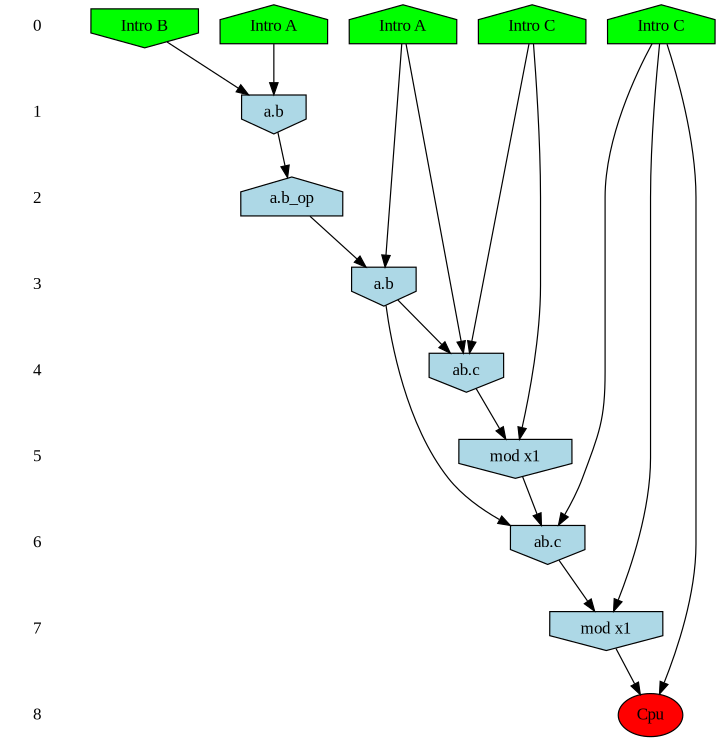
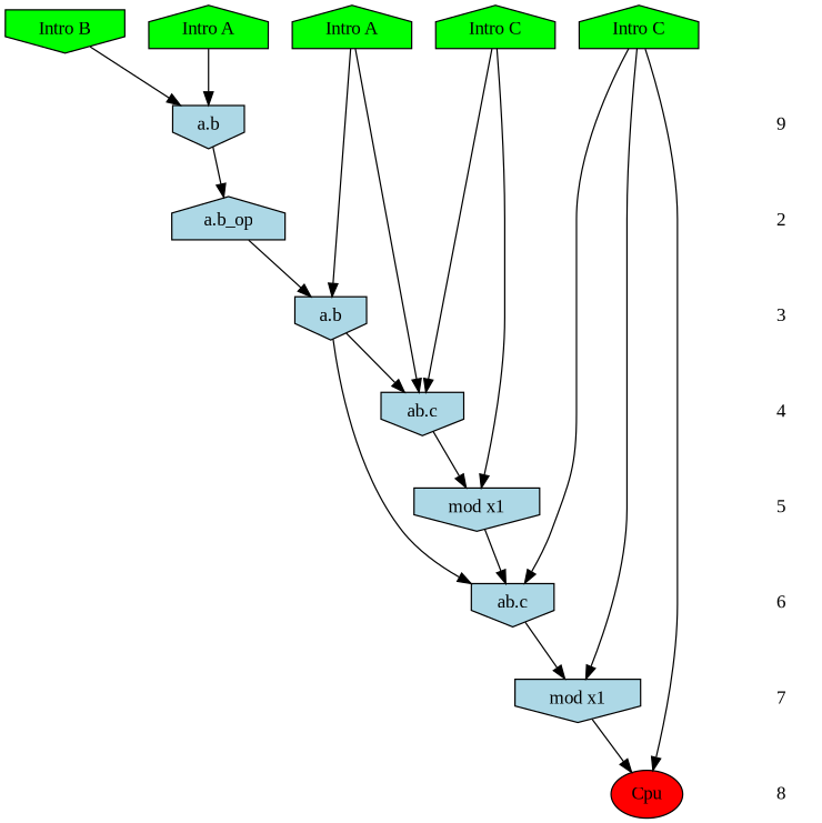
  digraph {
    fontname="Liberation Serif"
    ranksep=.5
    node [fontname="Liberation Serif" shape=plaintext style=filled]
    edge [fontname="Liberation Serif"]
-   0 [style=""]
    n2 [fillcolor=green label="Intro A" shape=house]
    n3 [fillcolor=green label="Intro B" shape=invhouse]
    n4 [fillcolor=green label="Intro A" shape=house]
    n5 [fillcolor=green label="Intro C" shape=house]
    n6 [fillcolor=green label="Intro C" shape=house]
-   1 [style=""]
+   1 [label=9 style=""]
    n8 [fillcolor=lightblue label="a.b" shape=invhouse]
    2 [style=""]
    n10 [fillcolor=lightblue label="a.b_op" shape=house]
    3 [style=""]
    n12 [fillcolor=lightblue label="a.b" shape=invhouse]
    4 [style=""]
    n14 [fillcolor=lightblue label="ab.c" shape=invhouse]
    5 [style=""]
    n16 [fillcolor=lightblue label="mod x1" shape=invhouse]
    6 [style=""]
    n18 [fillcolor=lightblue label="ab.c" shape=invhouse]
    7 [style=""]
    n20 [fillcolor=lightblue label="mod x1" shape=invhouse]
    8 [style=""]
    n22 [fillcolor=red label=Cpu shape=""]
    subgraph sub_1 {
      rank=same
-     0
      n2
      n3
      n4
      n5
      n6
    }
    subgraph sub_2 {
      rank=same
      1
      n8
    }
    subgraph sub_3 {
      rank=same
      2
      n10
    }
    subgraph sub_4 {
      rank=same
      3
      n12
    }
    subgraph sub_5 {
      rank=same
      4
      n14
    }
    subgraph sub_6 {
      rank=same
      5
      n16
    }
    subgraph sub_7 {
      rank=same
      6
      n18
    }
    subgraph sub_8 {
      rank=same
      7
      n20
    }
    subgraph sub_9 {
      rank=same
      8
      n22
    }
-   0 -> 1 [style=invis]
    n2 -> n8
    n3 -> n8
    n4 -> n12
    n4 -> n14
    n5 -> n18
    n5 -> n20
    n5 -> n22
    n6 -> n14
    n6 -> n16
    1 -> 2 [style=invis]
    n8 -> n10
    2 -> 3 [style=invis]
    n10 -> n12
    3 -> 4 [style=invis]
    n12 -> n14
    n12 -> n18
    4 -> 5 [style=invis]
    n14 -> n16
    5 -> 6 [style=invis]
    n16 -> n18
    6 -> 7 [style=invis]
    n18 -> n20
    7 -> 8 [style=invis]
    n20 -> n22
  }
